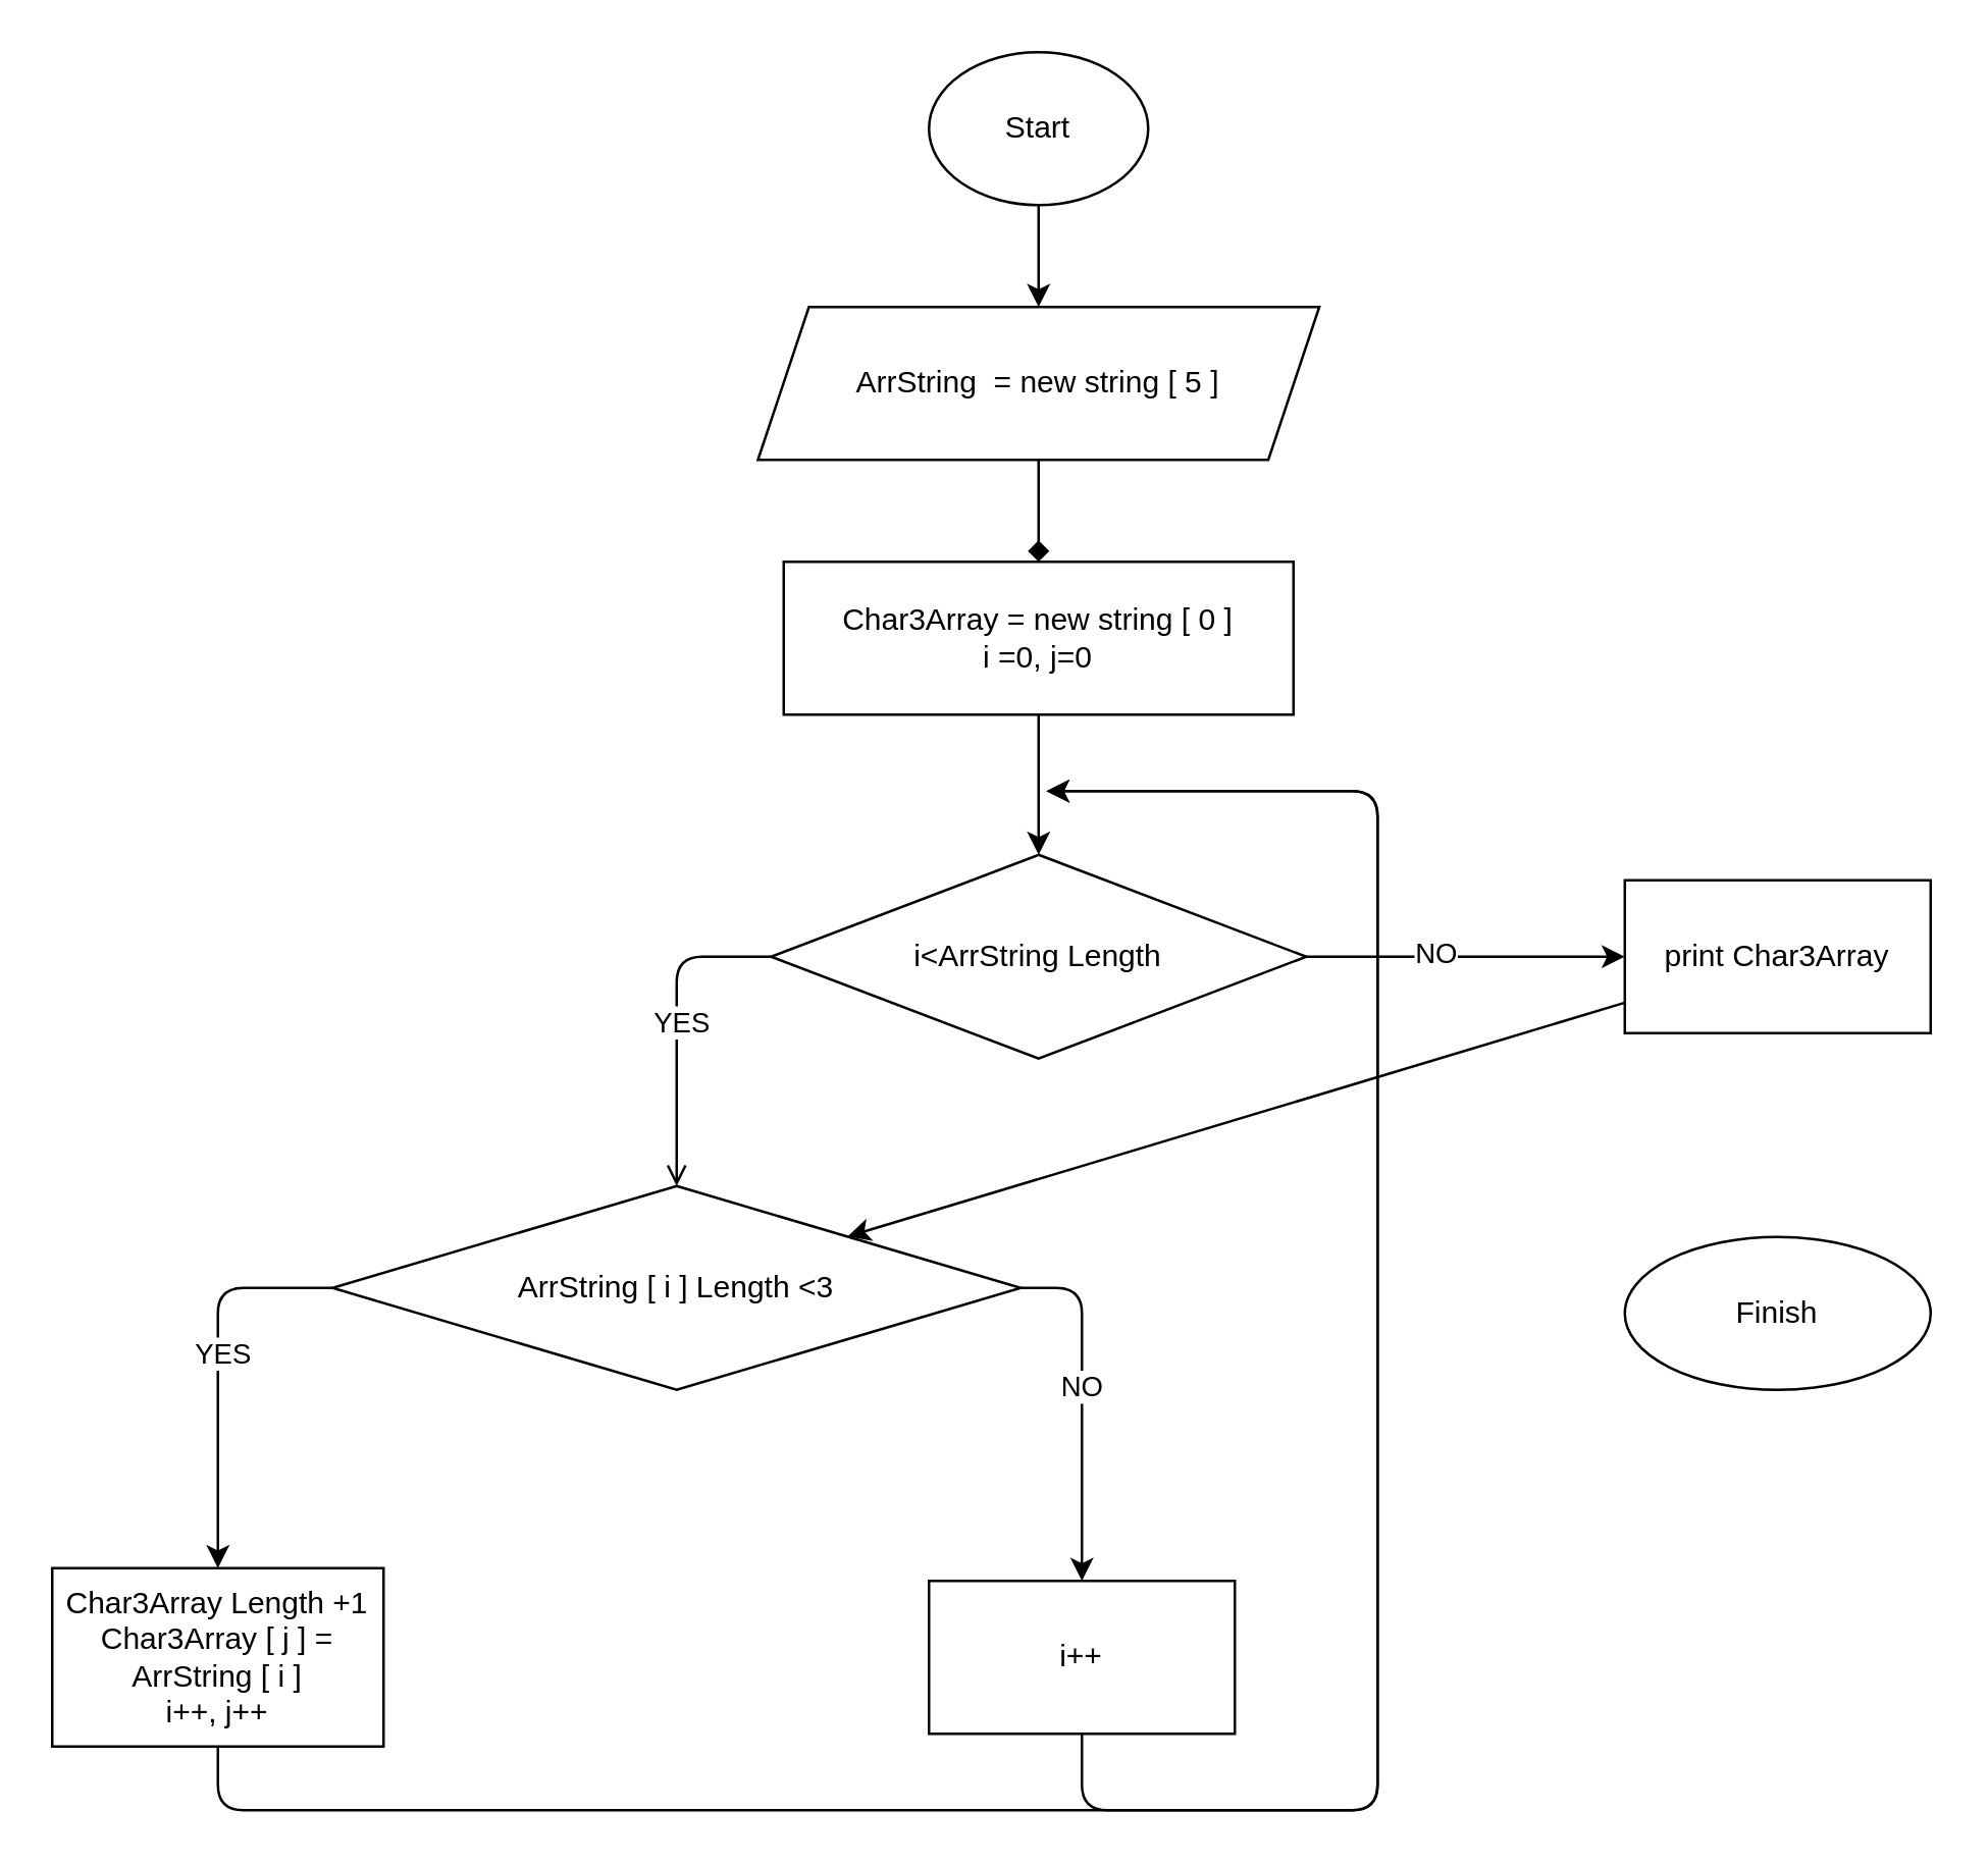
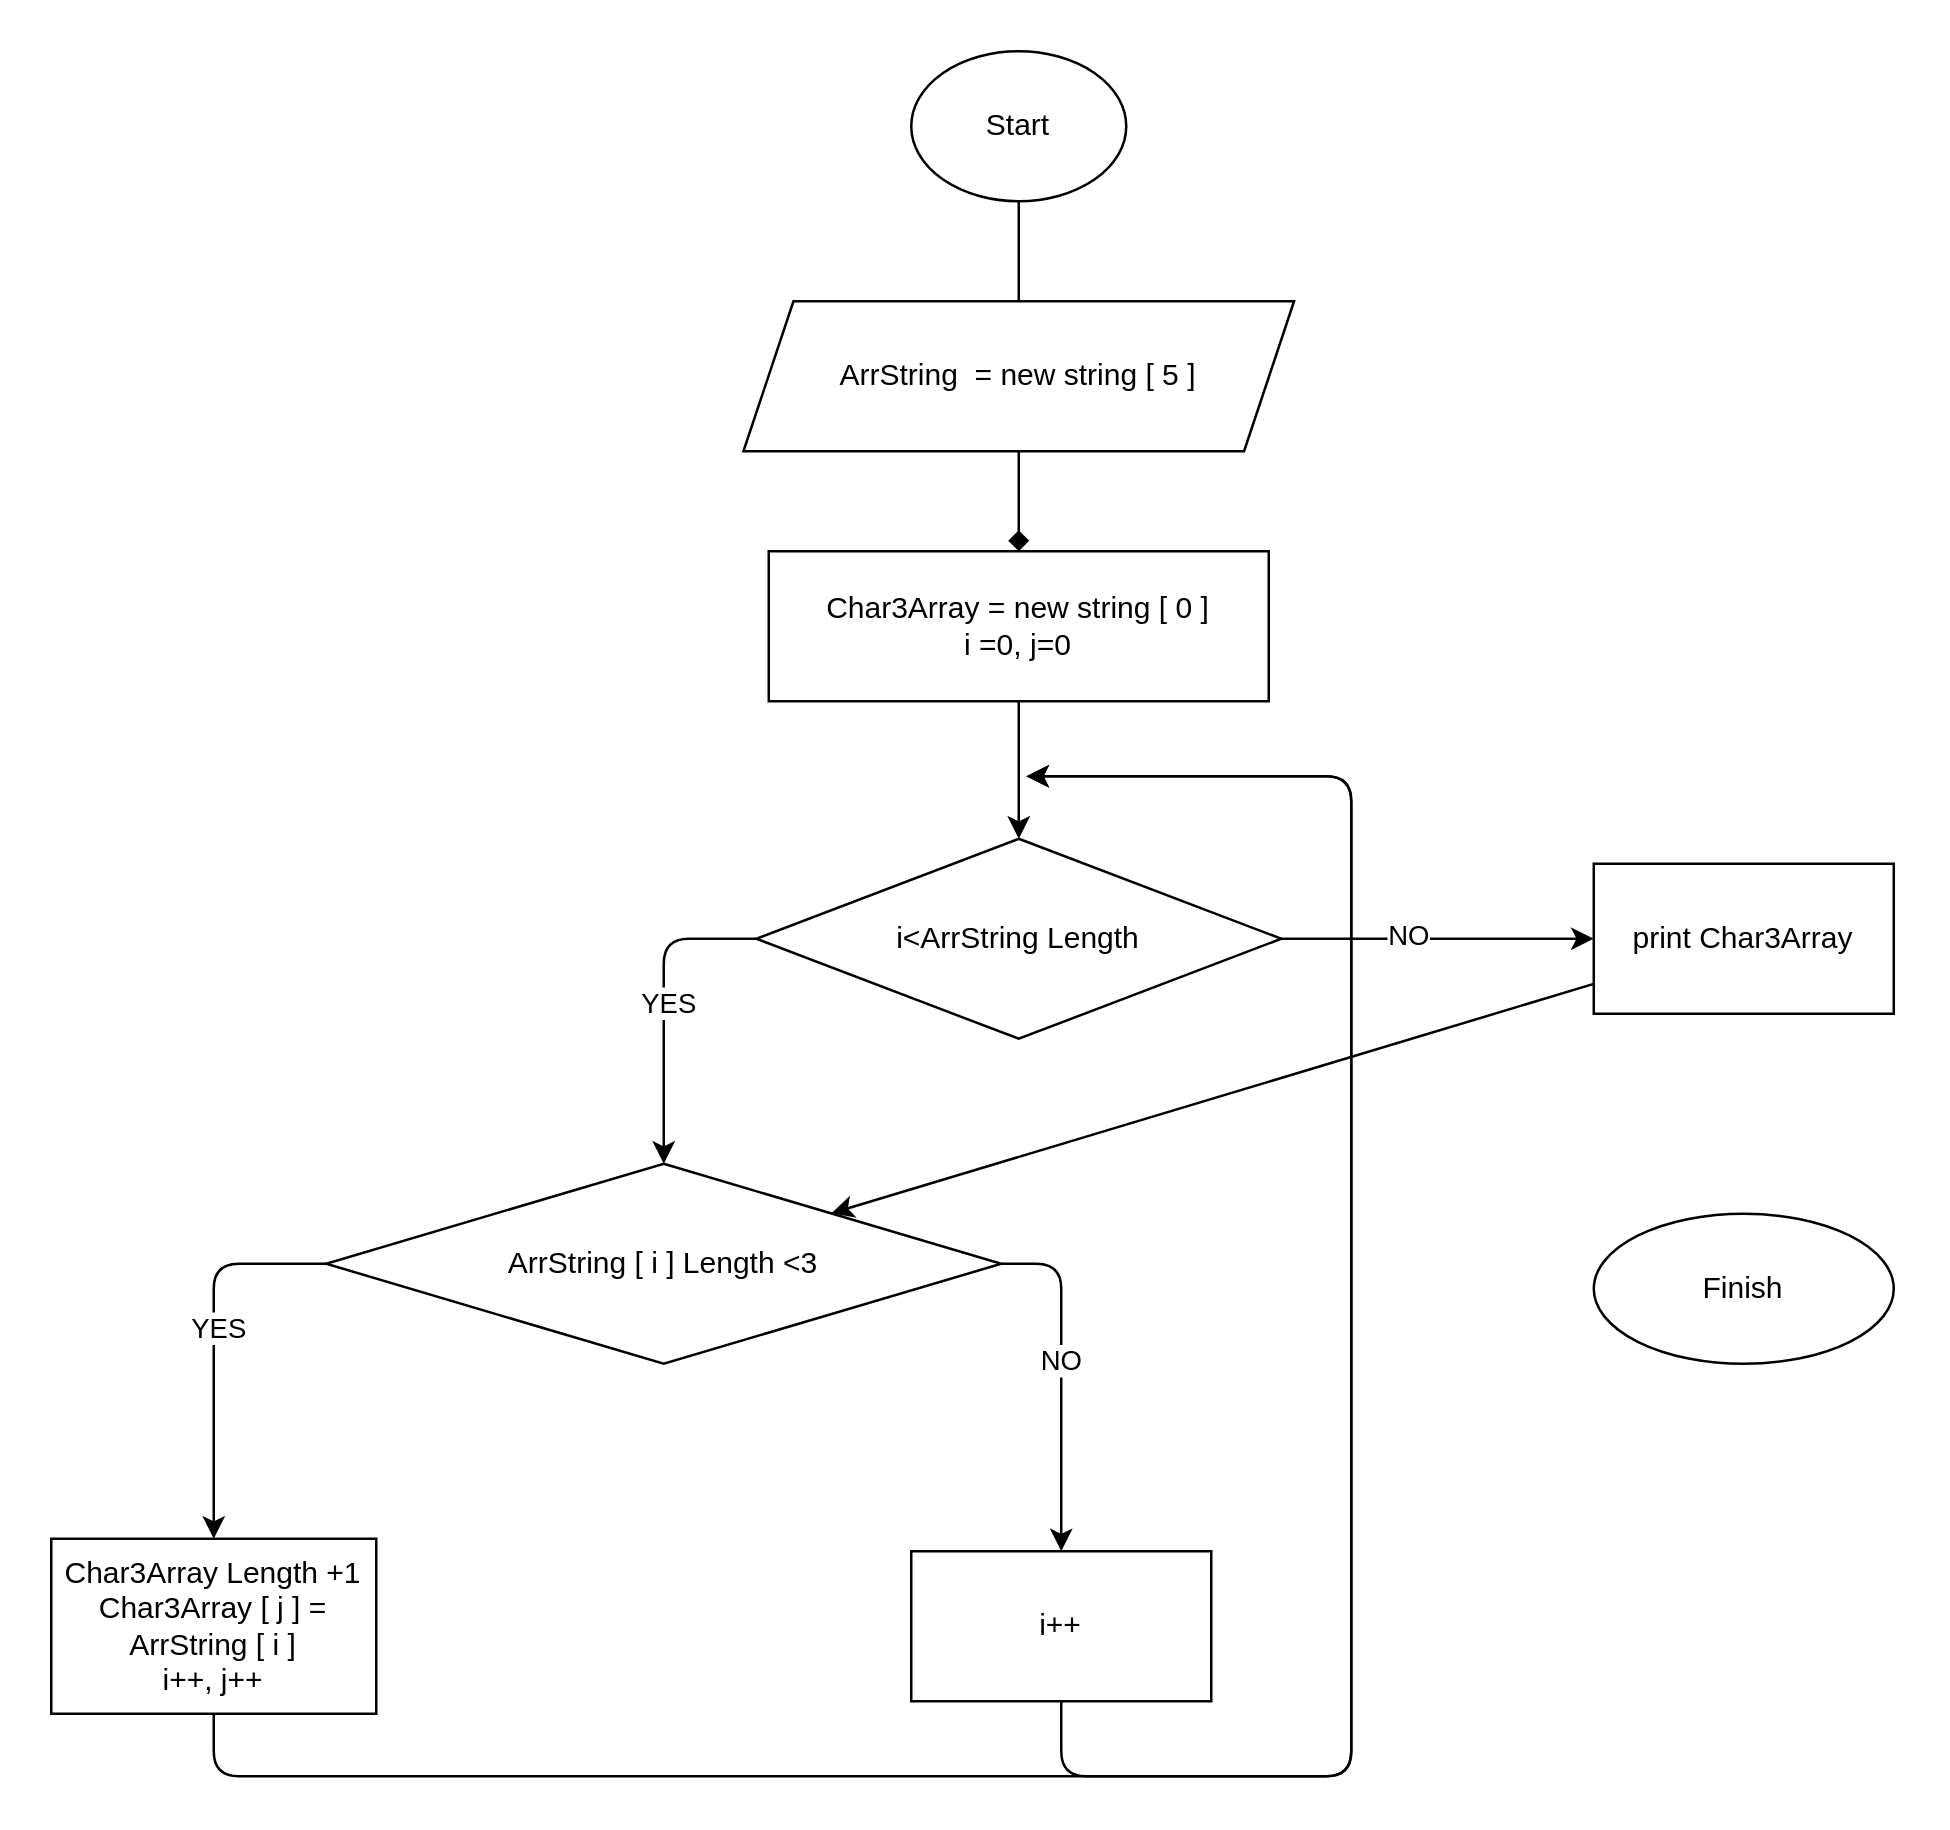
  <mxCell id="0" />
  <mxCell id="1" parent="0" />
- <mxCell id="2" value="" style="edgeStyle=none;html=1;" parent="1" source="3" target="5" edge="1"><mxGeometry relative="1" as="geometry" /></mxCell>
+ <mxCell id="2" value="" style="edgeStyle=none;html=1;endArrow=none;" parent="1" source="3" target="5" edge="1"><mxGeometry relative="1" as="geometry" /></mxCell>
  <mxCell id="3" value="Start" style="ellipse;whiteSpace=wrap;html=1;" parent="1" vertex="1"><mxGeometry x="364" y="20" width="86" height="60" as="geometry" /></mxCell>
  <mxCell id="4" value="" style="edgeStyle=none;html=1;endArrow=diamond;" parent="1" source="5" target="7" edge="1"><mxGeometry relative="1" as="geometry" /></mxCell>
  <mxCell id="5" value="ArrString&amp;nbsp; = new string [ 5 ]" style="shape=parallelogram;perimeter=parallelogramPerimeter;whiteSpace=wrap;html=1;fixedSize=1;" parent="1" vertex="1"><mxGeometry x="296.88" y="120" width="220.25" height="60" as="geometry" /></mxCell>
  <mxCell id="6" value="" style="edgeStyle=none;html=1;entryX=0.5;entryY=0;entryDx=0;entryDy=0;" parent="1" source="7" target="21" edge="1"><mxGeometry relative="1" as="geometry" /></mxCell>
  <mxCell id="7" value="Char3Array = new string&amp;nbsp;[ 0 ]&lt;br&gt;i =0, j=0" style="whiteSpace=wrap;html=1;" parent="1" vertex="1"><mxGeometry x="307" y="220" width="200" height="60" as="geometry" /></mxCell>
  <mxCell id="8" value="" style="edgeStyle=none;html=1;exitX=0;exitY=0.5;exitDx=0;exitDy=0;" parent="1" source="12" target="14" edge="1"><mxGeometry relative="1" as="geometry"><Array as="points"><mxPoint x="85" y="505" /></Array></mxGeometry></mxCell>
  <mxCell id="9" value="YES" style="edgeLabel;html=1;align=center;verticalAlign=middle;resizable=0;points=[];" parent="8" vertex="1" connectable="0"><mxGeometry x="-0.094" y="1" relative="1" as="geometry"><mxPoint as="offset" /></mxGeometry></mxCell>
  <mxCell id="10" value="" style="edgeStyle=none;html=1;" parent="1" source="12" target="16" edge="1"><mxGeometry relative="1" as="geometry"><Array as="points"><mxPoint x="424" y="505" /></Array></mxGeometry></mxCell>
  <mxCell id="11" value="NO" style="edgeLabel;html=1;align=center;verticalAlign=middle;resizable=0;points=[];" parent="10" vertex="1" connectable="0"><mxGeometry x="-0.101" y="-1" relative="1" as="geometry"><mxPoint as="offset" /></mxGeometry></mxCell>
  <mxCell id="12" value="ArrString [ i ] Length &amp;lt;3" style="rhombus;whiteSpace=wrap;html=1;" parent="1" vertex="1"><mxGeometry x="130" y="465" width="270" height="80" as="geometry" /></mxCell>
  <mxCell id="13" style="edgeStyle=none;html=1;exitX=0.5;exitY=1;exitDx=0;exitDy=0;" parent="1" source="14" edge="1"><mxGeometry relative="1" as="geometry"><mxPoint x="410" y="310" as="targetPoint" /><Array as="points"><mxPoint x="85" y="710" /><mxPoint x="540" y="710" /><mxPoint x="540" y="310" /></Array></mxGeometry></mxCell>
  <mxCell id="14" value="Char3Array Length +1&lt;br&gt;Char3Array [ j ] = ArrString [ i ]&lt;br&gt;i++, j++" style="whiteSpace=wrap;html=1;" parent="1" vertex="1"><mxGeometry x="20" y="615" width="130" height="70" as="geometry" /></mxCell>
  <mxCell id="15" style="edgeStyle=none;html=1;exitX=0.5;exitY=1;exitDx=0;exitDy=0;" parent="1" source="16" edge="1"><mxGeometry relative="1" as="geometry"><mxPoint x="410" y="310" as="targetPoint" /><Array as="points"><mxPoint x="424" y="710" /><mxPoint x="540" y="710" /><mxPoint x="540" y="470" /><mxPoint x="540" y="310" /></Array></mxGeometry></mxCell>
  <mxCell id="16" value="i++" style="whiteSpace=wrap;html=1;" parent="1" vertex="1"><mxGeometry x="364" y="620" width="120" height="60" as="geometry" /></mxCell>
- <mxCell id="17" style="edgeStyle=none;html=1;exitX=0;exitY=0.5;exitDx=0;exitDy=0;entryX=0.5;entryY=0;entryDx=0;entryDy=0;endArrow=open;" parent="1" source="21" target="12" edge="1"><mxGeometry relative="1" as="geometry"><Array as="points"><mxPoint x="265" y="375" /></Array></mxGeometry></mxCell>
+ <mxCell id="17" style="edgeStyle=none;html=1;exitX=0;exitY=0.5;exitDx=0;exitDy=0;entryX=0.5;entryY=0;entryDx=0;entryDy=0;" parent="1" source="21" target="12" edge="1"><mxGeometry relative="1" as="geometry"><Array as="points"><mxPoint x="265" y="375" /></Array></mxGeometry></mxCell>
  <mxCell id="18" value="YES" style="edgeLabel;html=1;align=center;verticalAlign=middle;resizable=0;points=[];" parent="17" vertex="1" connectable="0"><mxGeometry x="-0.009" y="1" relative="1" as="geometry"><mxPoint as="offset" /></mxGeometry></mxCell>
  <mxCell id="19" value="" style="edgeStyle=none;html=1;" parent="1" source="21" target="23" edge="1"><mxGeometry relative="1" as="geometry" /></mxCell>
  <mxCell id="20" value="NO" style="edgeLabel;html=1;align=center;verticalAlign=middle;resizable=0;points=[];" parent="19" vertex="1" connectable="0"><mxGeometry x="-0.2" y="2" relative="1" as="geometry"><mxPoint as="offset" /></mxGeometry></mxCell>
  <mxCell id="21" value="&lt;span&gt;i&amp;lt;ArrString Length&lt;/span&gt;" style="rhombus;whiteSpace=wrap;html=1;" parent="1" vertex="1"><mxGeometry x="302.01" y="335" width="210" height="80" as="geometry" /></mxCell>
  <mxCell id="22" value="" style="edgeStyle=none;html=1;" parent="1" source="23" target="12" edge="1"><mxGeometry relative="1" as="geometry" /></mxCell>
  <mxCell id="23" value="print Char3Array" style="whiteSpace=wrap;html=1;" parent="1" vertex="1"><mxGeometry x="637.01" y="345" width="120" height="60" as="geometry" /></mxCell>
  <mxCell id="24" value="Finish" style="ellipse;whiteSpace=wrap;html=1;" parent="1" vertex="1"><mxGeometry x="637.01" y="485" width="120" height="60" as="geometry" /></mxCell>
